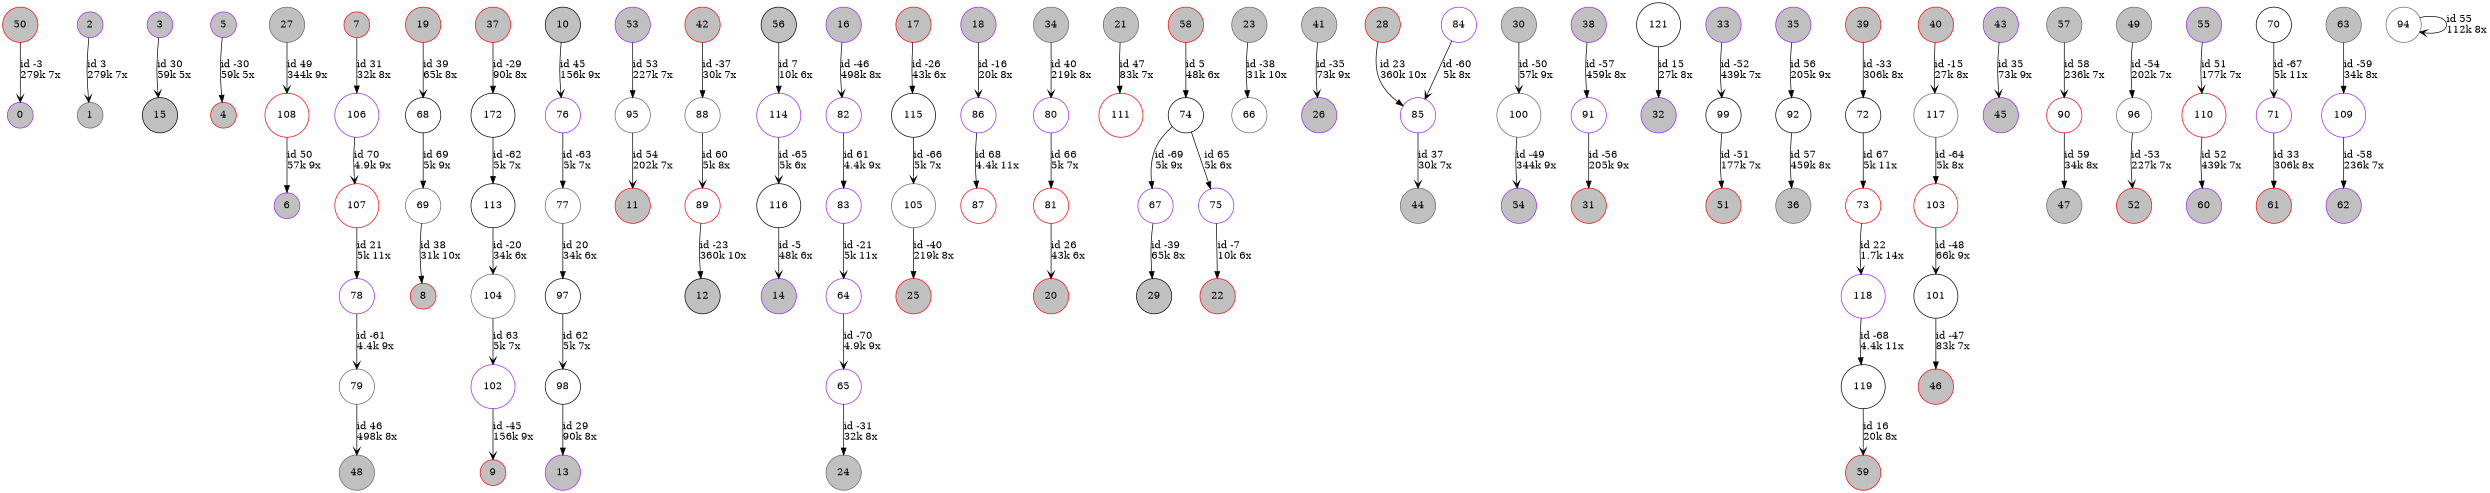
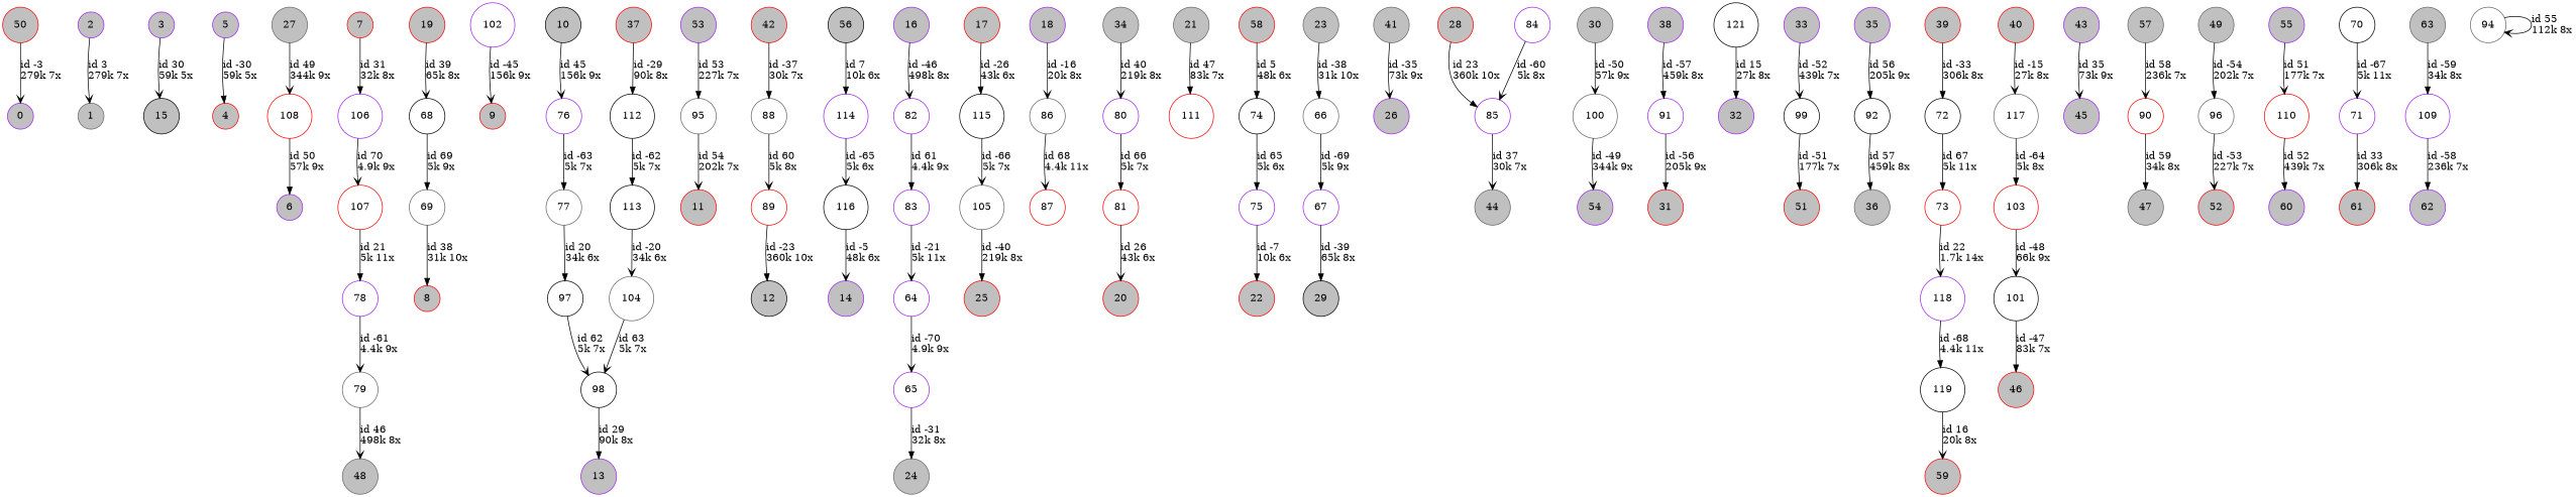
  digraph {
    nodesep=0.5
    node [color=purple fillcolor=grey shape=circle style=filled]
    edge [arrowhead=normal color=black]
    0 [height=0.3]
    1 [color=gray40 height=0.3]
    2 [height=0.3]
    3 [height=0.3]
    15 [color=black height=0.3]
    4 [color=red height=0.3]
    5 [height=0.3]
    6 [height=0.3]
    7 [color=red height=0.3]
    106 [height=0.3 fillcolor="" style=""]
    107 [color=red height=0.3 fillcolor="" style=""]
    8 [color=red height=0.3]
    9 [color=red height=0.3]
    10 [color=black height=0.3]
    76 [height=0.3 fillcolor="" style=""]
    77 [color=gray40 height=0.3 fillcolor="" style=""]
    11 [color=red height=0.3]
    12 [color=black height=0.3]
    13 [height=0.3]
    14 [height=0.3]
    16 [height=0.3]
    82 [height=0.3 fillcolor="" style=""]
    83 [height=0.3 fillcolor="" style=""]
    17 [color=red height=0.3]
    115 [color=black height=0.3 fillcolor="" style=""]
    105 [color=gray40 height=0.3 fillcolor="" style=""]
    18 [height=0.3]
-   86 [height=0.3 fillcolor="" style=""]
+   86 [color=gray40 height=0.3 fillcolor="" style=""]
    87 [color=red height=0.3 fillcolor="" style=""]
    19 [color=red height=0.3]
    68 [color=black height=0.3 fillcolor="" style=""]
    69 [color=gray40 height=0.3 fillcolor="" style=""]
    20 [color=red height=0.3]
    21 [color=gray40 height=0.3]
    111 [color=red height=0.3 fillcolor="" style=""]
    22 [color=red height=0.3]
    23 [color=gray40 height=0.3]
    66 [color=gray40 height=0.3 fillcolor="" style=""]
    67 [height=0.3 fillcolor="" style=""]
    24 [color=gray40 height=0.3]
    25 [color=red height=0.3]
    26 [height=0.3]
    27 [color=gray40 height=0.3]
    108 [color=red height=0.3 fillcolor="" style=""]
    28 [color=red height=0.3]
    85 [height=0.3 fillcolor="" style=""]
    84 [height=0.3 fillcolor="" style=""]
    29 [color=black height=0.3]
    30 [color=gray40 height=0.3]
    100 [color=gray40 height=0.3 fillcolor="" style=""]
    54 [height=0.3]
    31 [color=red height=0.3]
    32 [height=0.3]
    33 [height=0.3]
    99 [color=black height=0.3 fillcolor="" style=""]
    51 [color=red height=0.3]
    34 [color=gray40 height=0.3]
    80 [height=0.3 fillcolor="" style=""]
    81 [color=red height=0.3 fillcolor="" style=""]
    35 [height=0.3]
    92 [color=black height=0.3 fillcolor="" style=""]
    36 [color=gray40 height=0.3]
    37 [color=red height=0.3]
-   112 [color=black height=0.3 label=172 fillcolor="" style=""]
+   112 [color=black height=0.3 fillcolor="" style=""]
    113 [color=black height=0.3 fillcolor="" style=""]
    38 [height=0.3]
    91 [height=0.3 fillcolor="" style=""]
    39 [color=red height=0.3]
    72 [color=black height=0.3 fillcolor="" style=""]
    73 [color=red height=0.3 fillcolor="" style=""]
    40 [color=red height=0.3]
    117 [color=gray40 height=0.3 fillcolor="" style=""]
    103 [color=red height=0.3 fillcolor="" style=""]
    41 [color=gray40 height=0.3]
    42 [color=red height=0.3]
    88 [color=gray40 height=0.3 fillcolor="" style=""]
    89 [color=red height=0.3 fillcolor="" style=""]
    43 [height=0.3]
    45 [height=0.3]
    44 [color=gray40 height=0.3]
    46 [color=red height=0.3]
    47 [color=gray40 height=0.3]
    48 [color=gray40 height=0.3]
    49 [color=gray40 height=0.3]
    96 [color=gray40 height=0.3 fillcolor="" style=""]
    52 [color=red height=0.3]
    50 [color=red height=0.3]
    53 [height=0.3]
    95 [color=gray40 height=0.3 fillcolor="" style=""]
    55 [height=0.3]
    110 [color=red height=0.3 fillcolor="" style=""]
    60 [height=0.3]
    56 [color=black height=0.3]
    114 [height=0.3 fillcolor="" style=""]
    116 [color=black height=0.3 fillcolor="" style=""]
    57 [color=gray40 height=0.3]
    90 [color=red height=0.3 fillcolor="" style=""]
    58 [color=red height=0.3]
    74 [color=black height=0.3 fillcolor="" style=""]
    75 [height=0.3 fillcolor="" style=""]
    59 [color=red height=0.3]
    61 [color=red height=0.3]
    62 [height=0.3]
    63 [color=gray40 height=0.3]
    109 [height=0.3 fillcolor="" style=""]
    64 [height=0.3 fillcolor="" style=""]
    65 [height=0.3 fillcolor="" style=""]
    70 [color=black height=0.3 fillcolor="" style=""]
    71 [height=0.3 fillcolor="" style=""]
    118 [height=0.3 fillcolor="" style=""]
    119 [color=black height=0.3 fillcolor="" style=""]
    97 [color=black height=0.3 fillcolor="" style=""]
    98 [color=black height=0.3 fillcolor="" style=""]
    78 [height=0.3 fillcolor="" style=""]
    79 [color=gray40 height=0.3 fillcolor="" style=""]
    94 [color=gray40 height=0.3 fillcolor="" style=""]
    101 [color=black height=0.3 fillcolor="" style=""]
    102 [height=0.3 fillcolor="" style=""]
    104 [color=gray40 height=0.3 fillcolor="" style=""]
    121 [color=black height=0.3 fillcolor="" style=""]
    2 -> 1 [arrowhead=vee label="id 3\l279k 7x"]
    3 -> 15 [arrowhead=vee label="id 30\l59k 5x"]
    5 -> 4 [label="id -30\l59k 5x"]
    7 -> 106 [label="id 31\l32k 8x"]
    106 -> 107 [arrowhead=vee label="id 70\l4.9k 9x"]
    107 -> 78 [label="id 21\l5k 11x"]
    10 -> 76 [arrowhead=vee label="id 45\l156k 9x"]
    76 -> 77 [label="id -63\l5k 7x"]
    77 -> 97 [label="id 20\l34k 6x"]
    16 -> 82 [arrowhead=vee label="id -46\l498k 8x"]
    82 -> 83 [label="id 61\l4.4k 9x"]
    83 -> 64 [arrowhead=vee label="id -21\l5k 11x"]
    17 -> 115 [label="id -26\l43k 6x"]
    115 -> 105 [arrowhead=vee label="id -66\l5k 7x"]
    105 -> 25 [label="id -40\l219k 8x"]
    18 -> 86 [arrowhead=vee label="id -16\l20k 8x"]
-   86 -> 87 [label="id 68\l4.4k 11x"]
+   86 -> 87 [arrowhead=vee label="id 68\l4.4k 11x"]
    19 -> 68 [arrowhead=vee label="id 39\l65k 8x"]
    68 -> 69 [label="id 69\l5k 9x"]
    69 -> 8 [label="id 38\l31k 10x"]
    21 -> 111 [label="id 47\l83k 7x"]
    23 -> 66 [label="id -38\l31k 10x"]
-   74 -> 67 [label="id -69\l5k 9x"]
+   66 -> 67 [label="id -69\l5k 9x"]
    67 -> 29 [label="id -39\l65k 8x"]
    27 -> 108 [arrowhead=vee label="id 49\l344k 9x"]
    108 -> 6 [label="id 50\l57k 9x"]
    28 -> 85 [label="id 23\l360k 10x"]
    85 -> 44 [arrowhead=vee label="id 37\l30k 7x"]
    84 -> 85 [arrowhead=vee label="id -60\l5k 8x"]
    30 -> 100 [arrowhead=vee label="id -50\l57k 9x"]
    100 -> 54 [arrowhead=vee label="id -49\l344k 9x"]
    33 -> 99 [arrowhead=vee label="id -52\l439k 7x"]
    99 -> 51 [label="id -51\l177k 7x"]
    34 -> 80 [arrowhead=vee label="id 40\l219k 8x"]
    80 -> 81 [label="id 66\l5k 7x"]
    81 -> 20 [arrowhead=vee label="id 26\l43k 6x"]
    35 -> 92 [label="id 56\l205k 9x"]
    92 -> 36 [label="id 57\l459k 8x"]
    37 -> 112 [label="id -29\l90k 8x"]
    112 -> 113 [label="id -62\l5k 7x"]
    113 -> 104 [arrowhead=vee label="id -20\l34k 6x"]
    38 -> 91 [label="id -57\l459k 8x"]
    91 -> 31 [label="id -56\l205k 9x"]
    39 -> 72 [label="id -33\l306k 8x"]
    72 -> 73 [label="id 67\l5k 11x"]
    73 -> 118 [arrowhead=vee label="id 22\l1.7k 14x"]
    40 -> 117 [arrowhead=vee label="id -15\l27k 8x"]
    117 -> 103 [label="id -64\l5k 8x"]
    103 -> 101 [arrowhead=vee label="id -48\l66k 9x"]
    41 -> 26 [arrowhead=vee label="id -35\l73k 9x"]
    42 -> 88 [label="id -37\l30k 7x"]
    88 -> 89 [arrowhead=vee label="id 60\l5k 8x"]
    89 -> 12 [label="id -23\l360k 10x"]
    43 -> 45 [arrowhead=vee label="id 35\l73k 9x"]
    49 -> 96 [label="id -54\l202k 7x"]
    96 -> 52 [arrowhead=vee label="id -53\l227k 7x"]
    50 -> 0 [arrowhead=vee label="id -3\l279k 7x"]
    53 -> 95 [label="id 53\l227k 7x"]
    95 -> 11 [arrowhead=vee label="id 54\l202k 7x"]
    55 -> 110 [arrowhead=vee label="id 51\l177k 7x"]
    110 -> 60 [label="id 52\l439k 7x"]
    56 -> 114 [label="id 7\l10k 6x"]
    114 -> 116 [arrowhead=vee label="id -65\l5k 6x"]
    116 -> 14 [arrowhead=vee label="id -5\l48k 6x"]
    57 -> 90 [arrowhead=vee label="id 58\l236k 7x"]
    90 -> 47 [label="id 59\l34k 8x"]
    58 -> 74 [label="id 5\l48k 6x"]
    74 -> 75 [label="id 65\l5k 6x"]
    75 -> 22 [label="id -7\l10k 6x"]
    63 -> 109 [label="id -59\l34k 8x"]
    109 -> 62 [label="id -58\l236k 7x"]
    64 -> 65 [arrowhead=vee label="id -70\l4.9k 9x"]
    65 -> 24 [label="id -31\l32k 8x"]
    70 -> 71 [arrowhead=vee label="id -67\l5k 11x"]
    71 -> 61 [label="id 33\l306k 8x"]
    118 -> 119 [label="id -68\l4.4k 11x"]
    119 -> 59 [arrowhead=vee label="id 16\l20k 8x"]
    97 -> 98 [arrowhead=vee label="id 62\l5k 7x"]
    98 -> 13 [label="id 29\l90k 8x"]
    78 -> 79 [arrowhead=vee label="id -61\l4.4k 9x"]
    79 -> 48 [arrowhead=vee label="id 46\l498k 8x"]
    94 -> 94 [arrowhead=vee label="id 55\l112k 8x"]
    101 -> 46 [label="id -47\l83k 7x"]
    102 -> 9 [arrowhead=vee label="id -45\l156k 9x"]
-   104 -> 102 [arrowhead=vee label="id 63\l5k 7x"]
+   104 -> 98 [arrowhead=vee label="id 63\l5k 7x"]
    121 -> 32 [label="id 15\l27k 8x"]
  }
